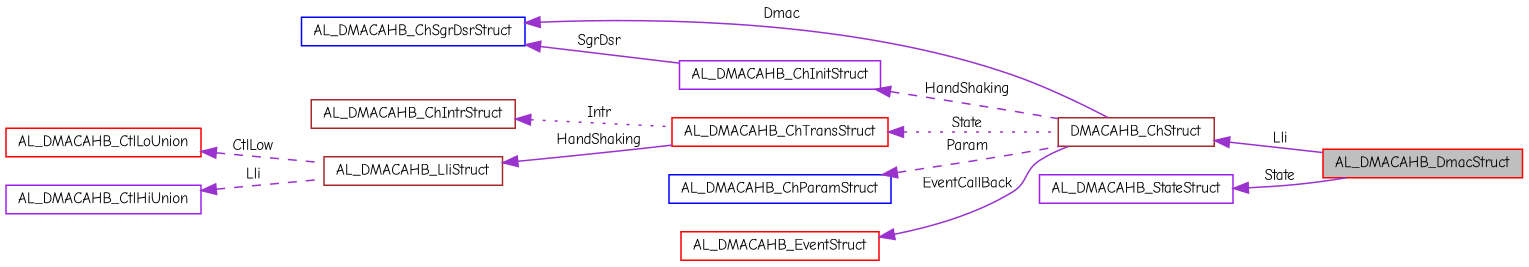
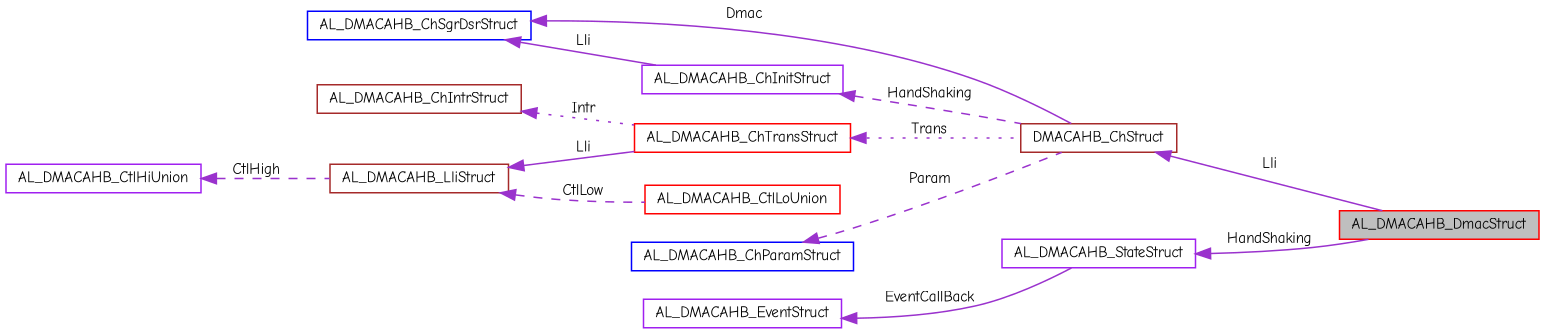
  digraph {
    fontname="Comic Neue"
    rankdir=LR
    node [color=red fillcolor=white fontname="Comic Neue" fontsize=10 shape=record style=filled]
    edge [color=darkorchid3 dir=back fontname="Comic Neue" fontsize=10 labelfontname=Helvetica labelfontsize=10 style=solid]
    n1 [fillcolor=grey75 fontcolor=black height=0.2 label=AL_DMACAHB_DmacStruct width=0.4]
    n2 [color=brown height=0.2 label=DMACAHB_ChStruct width=0.4]
    n3 [color=purple height=0.2 label=AL_DMACAHB_StateStruct width=0.4]
    n4 [color=purple height=0.2 label=AL_DMACAHB_ChInitStruct width=0.4]
    n5 [color=brown height=0.2 label=AL_DMACAHB_ChIntrStruct width=0.4]
    n6 [height=0.2 label=AL_DMACAHB_ChTransStruct width=0.4]
    n7 [color=blue height=0.2 label=AL_DMACAHB_ChSgrDsrStruct width=0.4]
    n8 [color=blue height=0.2 label=AL_DMACAHB_ChParamStruct width=0.4]
-   n9 [height=0.2 label=AL_DMACAHB_EventStruct width=0.4]
+   n9 [color=purple height=0.2 label=AL_DMACAHB_EventStruct width=0.4]
    n10 [color=brown height=0.2 label=AL_DMACAHB_LliStruct width=0.4]
    n11 [height=0.2 label=AL_DMACAHB_CtlLoUnion width=0.4]
    n12 [color=purple height=0.2 label=AL_DMACAHB_CtlHiUnion width=0.4]
    n2 -> n1 [label=" Lli"]
-   n3 -> n1 [label=" State"]
+   n3 -> n1 [label=" HandShaking"]
    n4 -> n2 [label=" HandShaking" style=dashed]
    n5 -> n6 [label=" Intr" style=dotted]
-   n6 -> n2 [label=" State" style=dotted]
+   n6 -> n2 [label=" Trans" style=dotted]
    n7 -> n2 [label=" Dmac"]
-   n7 -> n4 [label=" SgrDsr"]
+   n7 -> n4 [label=" Lli"]
    n8 -> n2 [label=" Param" style=dashed]
-   n9 -> n2 [label=" EventCallBack"]
-   n10 -> n6 [label=" HandShaking"]
-   n11 -> n10 [label=" CtlLow" style=dashed]
-   n12 -> n10 [label=" Lli" style=dashed]
+   n9 -> n3 [label=" EventCallBack"]
+   n10 -> n6 [label=" Lli"]
+   n10 -> n11 [label=" CtlLow" style=dashed]
+   n12 -> n10 [label=" CtlHigh" style=dashed]
  }
